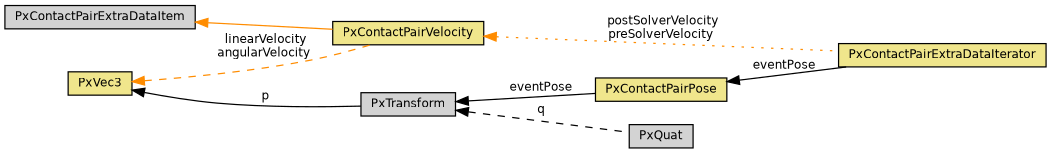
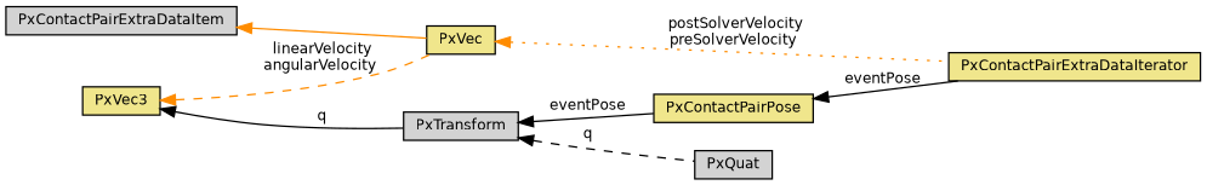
  digraph {
    rankdir=LR
    node [color=black fillcolor=khaki fontname=Helvetica fontsize=10 shape=record style=filled]
    edge [color=black dir=back fontname=Helvetica fontsize=10 labelfontname=Helvetica labelfontsize=10 style=solid]
    n1 [fontcolor=black height=0.2 label=PxContactPairExtraDataIterator width=0.4]
-   n2 [height=0.2 label=PxContactPairVelocity width=0.4]
+   n2 [height=0.2 label=PxVec width=0.4]
    n3 [fillcolor=lightgrey height=0.2 label=PxContactPairExtraDataItem width=0.4]
    n4 [height=0.2 label=PxContactPairPose width=0.4]
    n5 [height=0.2 label=PxVec3 width=0.4]
    n6 [fillcolor=lightgrey height=0.2 label=PxTransform width=0.4]
    n7 [fillcolor=lightgrey height=0.2 label=PxQuat width=0.4]
    n2 -> n1 [color=darkorange label=" postSolverVelocity\npreSolverVelocity" style=dotted]
    n3 -> n2 [color=darkorange]
    n4 -> n1 [label=" eventPose"]
    n5 -> n2 [color=darkorange label=" linearVelocity\nangularVelocity" style=dashed]
-   n5 -> n6 [label=" p"]
+   n5 -> n6 [label=" q"]
    n6 -> n4 [label=" eventPose"]
    n6 -> n7 [label=" q" style=dashed]
  }
